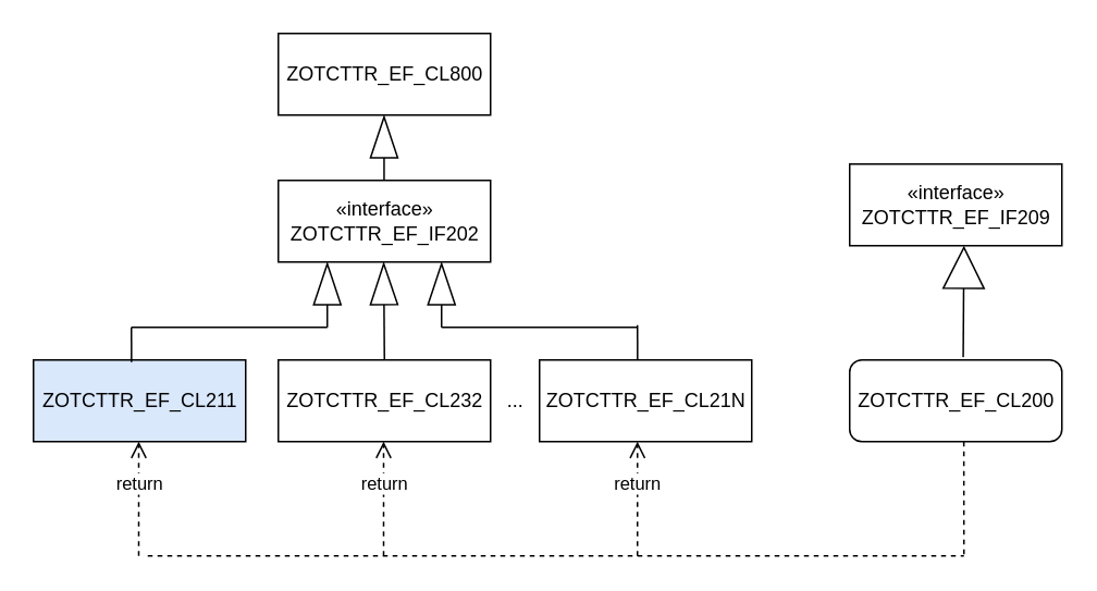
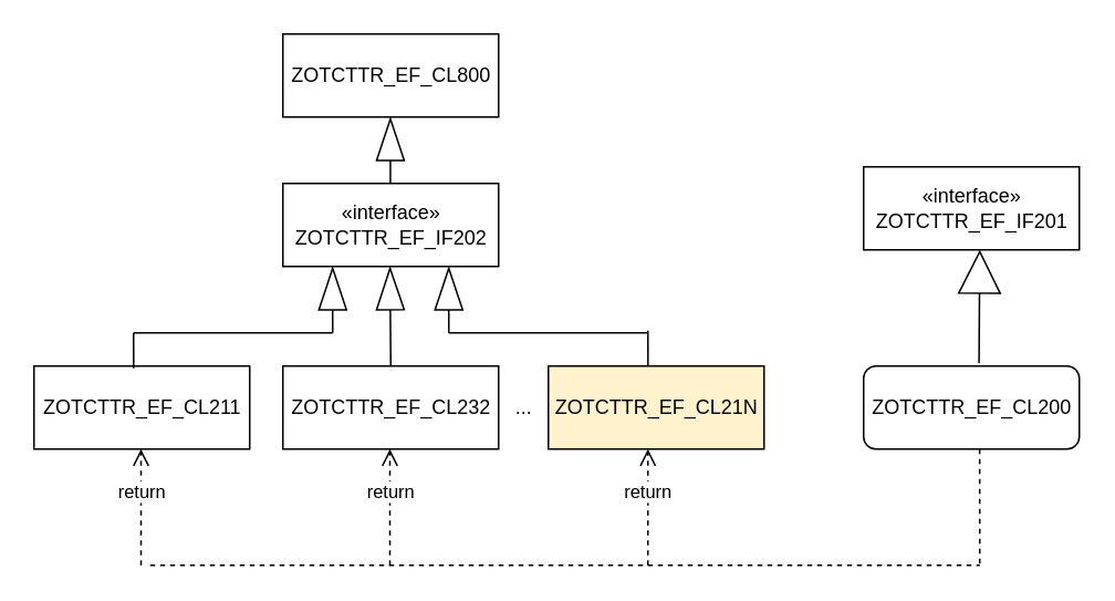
  <mxCell id="0" />
  <mxCell id="1" parent="0" />
  <mxCell id="2" value="ZOTCTTR_EF_CL800" style="html=1;" parent="1" vertex="1"><mxGeometry x="170" y="20" width="130" height="50" as="geometry" /></mxCell>
  <mxCell id="3" style="edgeStyle=orthogonalEdgeStyle;rounded=0;orthogonalLoop=1;jettySize=auto;html=1;exitX=0.5;exitY=1;exitDx=0;exitDy=0;" parent="1" source="2" target="2" edge="1"><mxGeometry relative="1" as="geometry" /></mxCell>
  <mxCell id="4" value="«interface»&lt;br&gt;ZOTCTTR_EF_IF202" style="html=1;" parent="1" vertex="1"><mxGeometry x="170" y="110" width="130" height="50" as="geometry" /></mxCell>
- <mxCell id="5" value="ZOTCTTR_EF_CL211" style="html=1;fillColor=#dae8fc;" parent="1" vertex="1"><mxGeometry x="20" y="220" width="130" height="50" as="geometry" /></mxCell>
+ <mxCell id="5" value="ZOTCTTR_EF_CL211" style="html=1;" parent="1" vertex="1"><mxGeometry x="20" y="220" width="130" height="50" as="geometry" /></mxCell>
  <mxCell id="6" value="ZOTCTTR_EF_CL232" style="html=1;" parent="1" vertex="1"><mxGeometry x="170" y="220" width="130" height="50" as="geometry" /></mxCell>
  <mxCell id="7" value="..." style="text;html=1;align=center;verticalAlign=middle;resizable=0;points=[];autosize=1;strokeColor=none;" parent="1" vertex="1"><mxGeometry x="300" y="235" width="30" height="20" as="geometry" /></mxCell>
- <mxCell id="8" value="ZOTCTTR_EF_CL21N" style="html=1;" parent="1" vertex="1"><mxGeometry x="330" y="220" width="130" height="50" as="geometry" /></mxCell>
- <mxCell id="9" value="«interface»&lt;br&gt;ZOTCTTR_EF_IF209" style="html=1;" parent="1" vertex="1"><mxGeometry x="520" y="100" width="130" height="50" as="geometry" /></mxCell>
+ <mxCell id="8" value="ZOTCTTR_EF_CL21N" style="html=1;fillColor=#fff2cc;" parent="1" vertex="1"><mxGeometry x="330" y="220" width="130" height="50" as="geometry" /></mxCell>
+ <mxCell id="9" value="«interface»&lt;br&gt;ZOTCTTR_EF_IF201" style="html=1;" parent="1" vertex="1"><mxGeometry x="520" y="100" width="130" height="50" as="geometry" /></mxCell>
  <mxCell id="10" value="ZOTCTTR_EF_CL200" style="html=1;rounded=1;" parent="1" vertex="1"><mxGeometry x="520" y="220" width="130" height="50" as="geometry" /></mxCell>
  <mxCell id="11" value="return" style="html=1;verticalAlign=bottom;endArrow=open;dashed=1;endSize=8;" parent="1" edge="1"><mxGeometry relative="1" as="geometry"><mxPoint x="390" y="340" as="sourcePoint" /><mxPoint x="390" y="270" as="targetPoint" /></mxGeometry></mxCell>
  <mxCell id="12" value="return" style="html=1;verticalAlign=bottom;endArrow=open;dashed=1;endSize=8;" parent="1" edge="1"><mxGeometry relative="1" as="geometry"><mxPoint x="234.5" y="340" as="sourcePoint" /><mxPoint x="234.5" y="270" as="targetPoint" /></mxGeometry></mxCell>
  <mxCell id="13" value="return" style="html=1;verticalAlign=bottom;endArrow=open;dashed=1;endSize=8;" parent="1" edge="1"><mxGeometry relative="1" as="geometry"><mxPoint x="84.5" y="340" as="sourcePoint" /><mxPoint x="84.5" y="270" as="targetPoint" /></mxGeometry></mxCell>
  <mxCell id="14" value="" style="endArrow=none;dashed=1;html=1;" parent="1" edge="1"><mxGeometry width="50" height="50" relative="1" as="geometry"><mxPoint x="90" y="340" as="sourcePoint" /><mxPoint x="590" y="340" as="targetPoint" /></mxGeometry></mxCell>
  <mxCell id="15" value="" style="endArrow=none;dashed=1;html=1;exitX=0.538;exitY=1;exitDx=0;exitDy=0;exitPerimeter=0;" parent="1" source="10" edge="1"><mxGeometry width="50" height="50" relative="1" as="geometry"><mxPoint x="590" y="290" as="sourcePoint" /><mxPoint x="590" y="340" as="targetPoint" /></mxGeometry></mxCell>
  <mxCell id="16" value="" style="endArrow=blockThin;endFill=0;endSize=24;html=1;" parent="1" edge="1"><mxGeometry width="160" relative="1" as="geometry"><mxPoint x="234.8" y="110" as="sourcePoint" /><mxPoint x="234.8" y="70" as="targetPoint" /></mxGeometry></mxCell>
  <mxCell id="17" value="" style="endArrow=blockThin;endFill=0;endSize=24;html=1;exitX=0.5;exitY=0;exitDx=0;exitDy=0;" parent="1" source="6" edge="1"><mxGeometry width="160" relative="1" as="geometry"><mxPoint x="234.58" y="210" as="sourcePoint" /><mxPoint x="234.58" y="160" as="targetPoint" /></mxGeometry></mxCell>
  <mxCell id="18" value="" style="endArrow=blockThin;endFill=0;endSize=24;html=1;" parent="1" edge="1"><mxGeometry width="160" relative="1" as="geometry"><mxPoint x="200" y="200" as="sourcePoint" /><mxPoint x="200" y="160" as="targetPoint" /></mxGeometry></mxCell>
  <mxCell id="19" value="" style="endArrow=none;html=1;exitX=0.462;exitY=0.028;exitDx=0;exitDy=0;exitPerimeter=0;" parent="1" source="5" edge="1"><mxGeometry width="50" height="50" relative="1" as="geometry"><mxPoint x="130" y="280" as="sourcePoint" /><mxPoint x="80" y="200" as="targetPoint" /></mxGeometry></mxCell>
  <mxCell id="20" value="" style="endArrow=none;html=1;" parent="1" edge="1"><mxGeometry width="50" height="50" relative="1" as="geometry"><mxPoint x="80" y="200" as="sourcePoint" /><mxPoint x="200" y="200" as="targetPoint" /></mxGeometry></mxCell>
  <mxCell id="21" value="" style="endArrow=blockThin;endFill=0;endSize=24;html=1;" parent="1" edge="1"><mxGeometry width="160" relative="1" as="geometry"><mxPoint x="270" y="200" as="sourcePoint" /><mxPoint x="270" y="160" as="targetPoint" /></mxGeometry></mxCell>
  <mxCell id="22" value="" style="endArrow=none;html=1;" parent="1" edge="1"><mxGeometry width="50" height="50" relative="1" as="geometry"><mxPoint x="270" y="200" as="sourcePoint" /><mxPoint x="390" y="200" as="targetPoint" /></mxGeometry></mxCell>
  <mxCell id="23" value="" style="endArrow=none;html=1;exitX=0.462;exitY=0.028;exitDx=0;exitDy=0;exitPerimeter=0;" parent="1" edge="1"><mxGeometry width="50" height="50" relative="1" as="geometry"><mxPoint x="390.06" y="220" as="sourcePoint" /><mxPoint x="390" y="198.6" as="targetPoint" /></mxGeometry></mxCell>
  <mxCell id="24" value="" style="endArrow=block;endFill=0;endSize=24;html=1;exitX=0.535;exitY=-0.035;exitDx=0;exitDy=0;exitPerimeter=0;" parent="1" source="10" edge="1"><mxGeometry width="160" relative="1" as="geometry"><mxPoint x="590" y="190" as="sourcePoint" /><mxPoint x="590" y="150" as="targetPoint" /></mxGeometry></mxCell>
